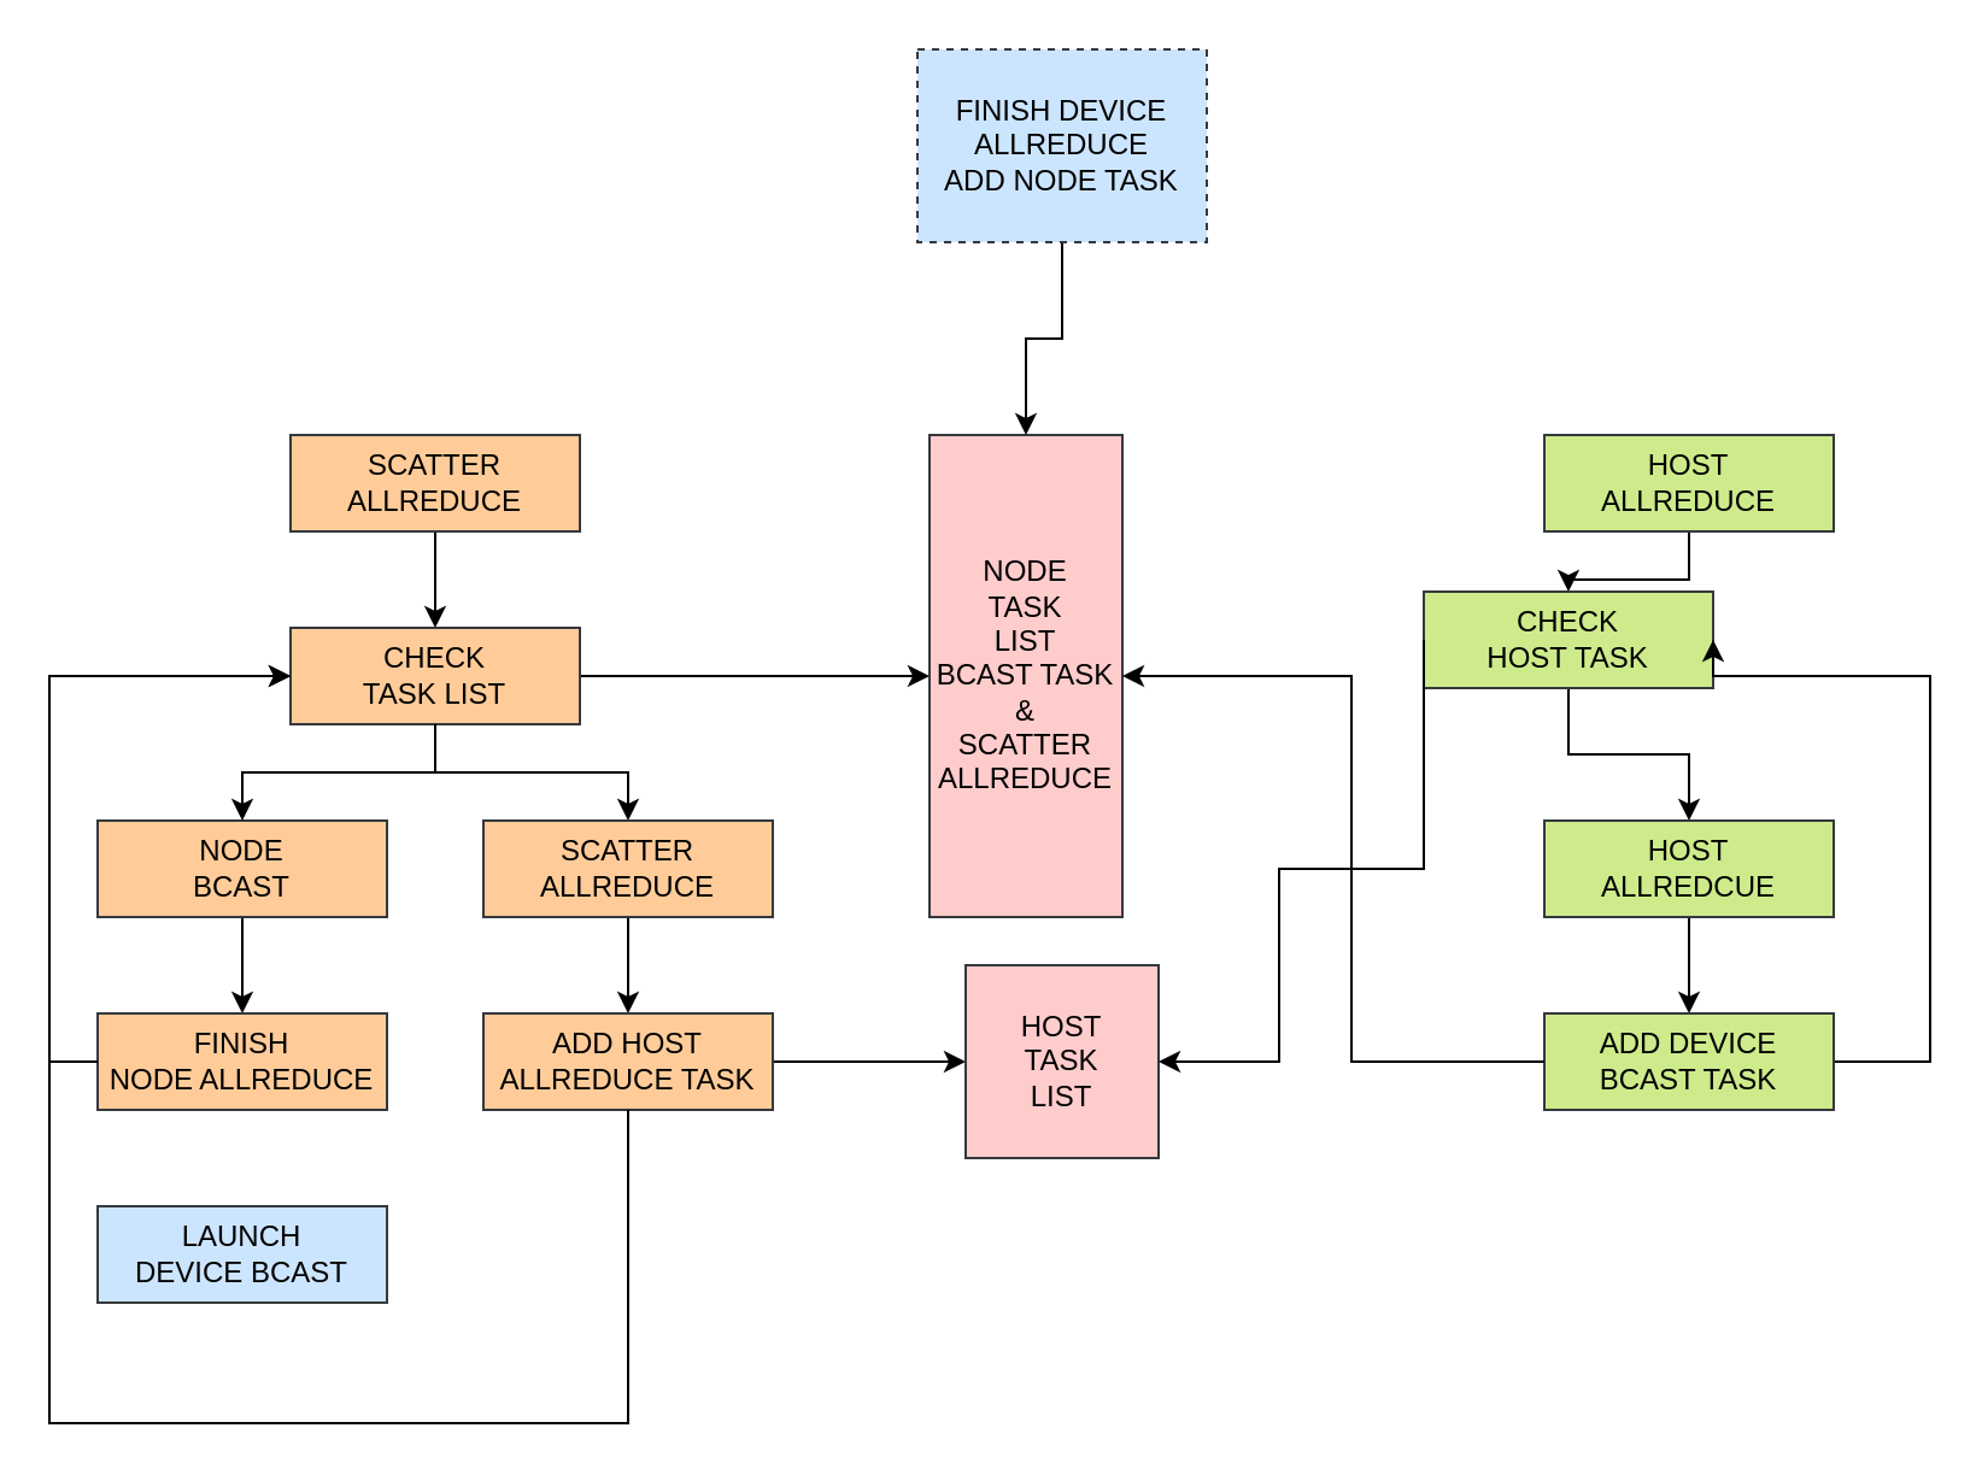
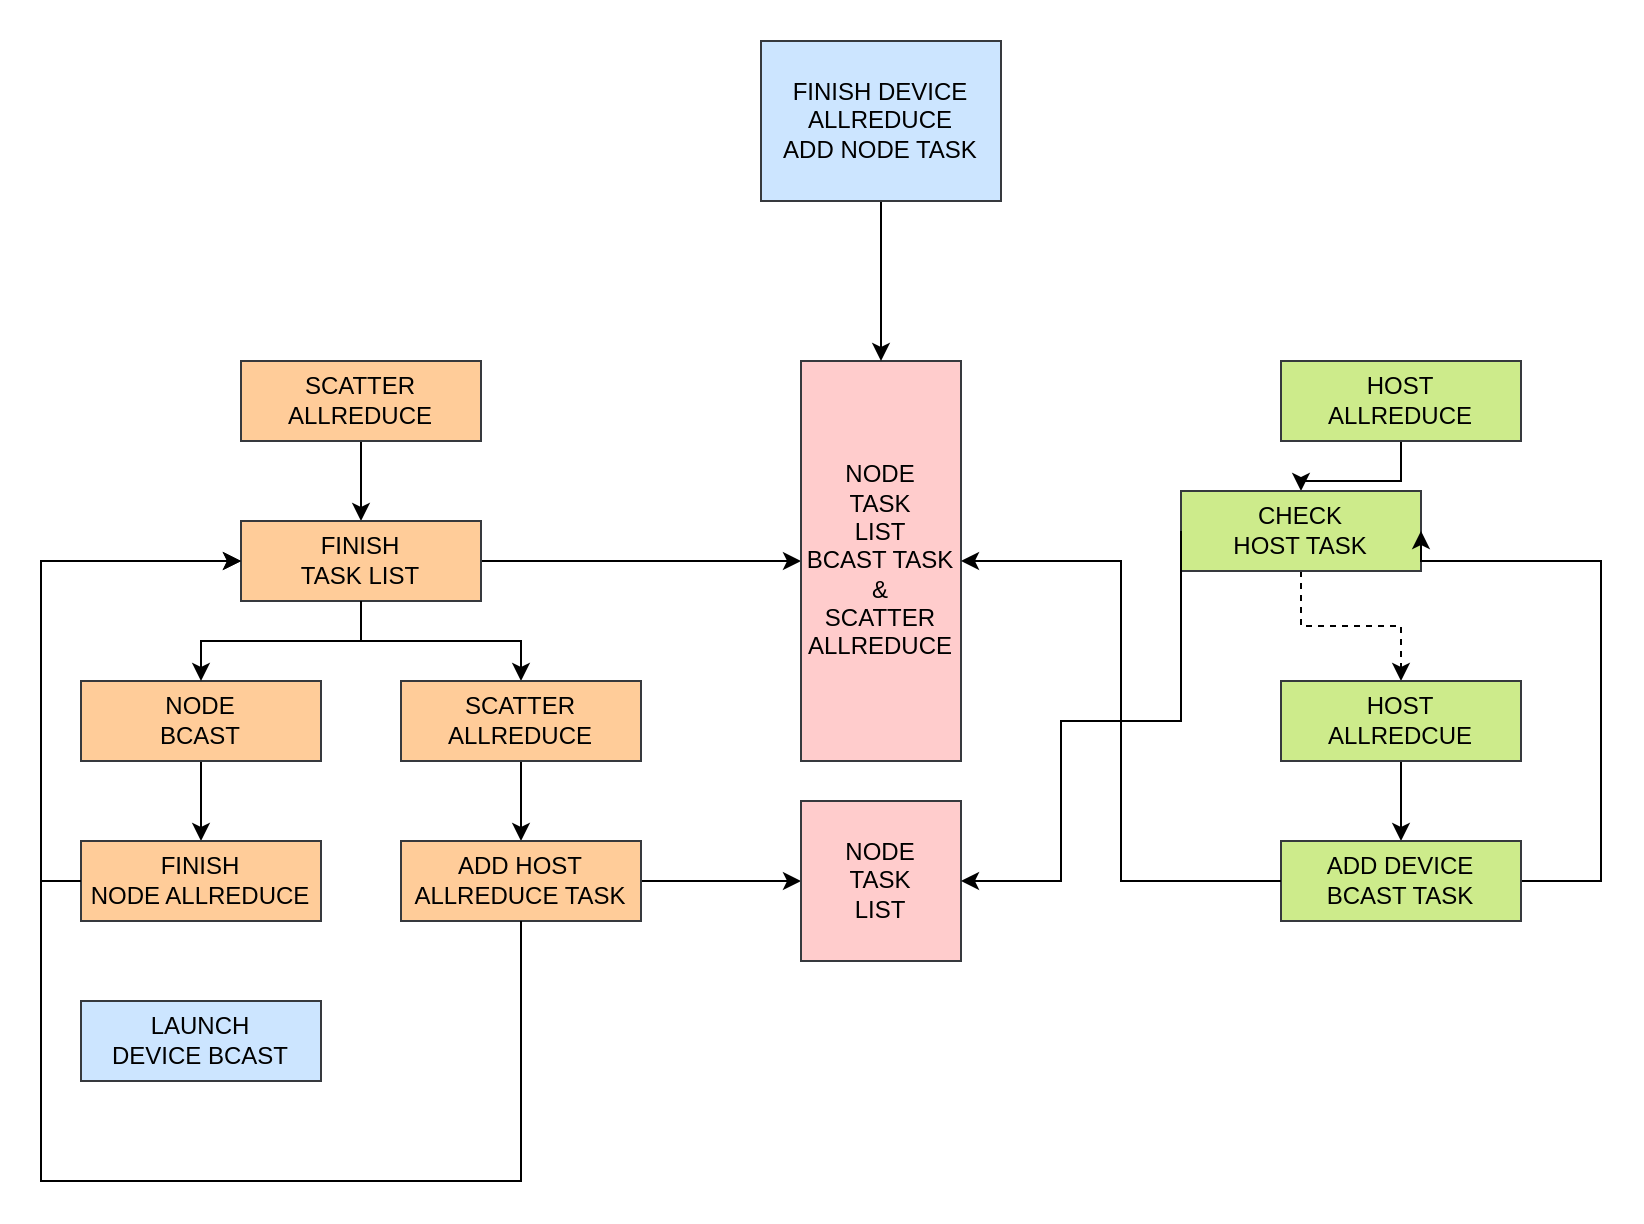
  <mxCell id="0" />
  <mxCell id="1" parent="0" />
  <mxCell id="2" value="" style="edgeStyle=orthogonalEdgeStyle;rounded=0;orthogonalLoop=1;jettySize=auto;html=1;" edge="1" parent="1" source="3" target="6"><mxGeometry relative="1" as="geometry" /></mxCell>
  <mxCell id="3" value="SCATTER &lt;br&gt;ALLREDUCE" style="rounded=0;whiteSpace=wrap;html=1;fillColor=#ffcc99;strokeColor=#36393d;" vertex="1" parent="1"><mxGeometry x="120" y="180" width="120" height="40" as="geometry" /></mxCell>
  <mxCell id="4" value="" style="edgeStyle=orthogonalEdgeStyle;rounded=0;orthogonalLoop=1;jettySize=auto;html=1;" edge="1" parent="1" source="6" target="11"><mxGeometry relative="1" as="geometry" /></mxCell>
  <mxCell id="5" value="" style="edgeStyle=orthogonalEdgeStyle;rounded=0;orthogonalLoop=1;jettySize=auto;html=1;" edge="1" parent="1" source="6" target="10"><mxGeometry relative="1" as="geometry" /></mxCell>
- <mxCell id="6" value="CHECK&lt;br&gt;TASK LIST" style="rounded=0;whiteSpace=wrap;html=1;fillColor=#ffcc99;strokeColor=#36393d;" vertex="1" parent="1"><mxGeometry x="120" y="260" width="120" height="40" as="geometry" /></mxCell>
+ <mxCell id="6" value="FINISH&lt;br&gt;TASK LIST" style="rounded=0;whiteSpace=wrap;html=1;fillColor=#ffcc99;strokeColor=#36393d;" vertex="1" parent="1"><mxGeometry x="120" y="260" width="120" height="40" as="geometry" /></mxCell>
  <mxCell id="7" value="" style="edgeStyle=orthogonalEdgeStyle;rounded=0;orthogonalLoop=1;jettySize=auto;html=1;" edge="1" parent="1" source="8" target="13"><mxGeometry relative="1" as="geometry" /></mxCell>
  <mxCell id="8" value="HOST&lt;br&gt;ALLREDUCE" style="rounded=0;whiteSpace=wrap;html=1;fillColor=#cdeb8b;strokeColor=#36393d;" vertex="1" parent="1"><mxGeometry x="640" y="180" width="120" height="40" as="geometry" /></mxCell>
  <mxCell id="9" value="" style="edgeStyle=orthogonalEdgeStyle;rounded=0;orthogonalLoop=1;jettySize=auto;html=1;" edge="1" parent="1" source="10" target="15"><mxGeometry relative="1" as="geometry" /></mxCell>
  <mxCell id="10" value="SCATTER ALLREDUCE" style="rounded=0;whiteSpace=wrap;html=1;fillColor=#ffcc99;strokeColor=#36393d;" vertex="1" parent="1"><mxGeometry x="200" y="340" width="120" height="40" as="geometry" /></mxCell>
- <mxCell id="11" value="NODE&lt;br&gt;TASK&lt;br&gt;LIST&lt;br&gt;BCAST TASK&lt;br&gt;&amp;amp;&lt;br&gt;SCATTER&lt;br&gt;ALLREDUCE" style="rounded=0;whiteSpace=wrap;html=1;fillColor=#ffcccc;strokeColor=#36393d;" vertex="1" parent="1"><mxGeometry x="385" y="180" width="80" height="200" as="geometry" /></mxCell>
- <mxCell id="12" value="" style="edgeStyle=orthogonalEdgeStyle;rounded=0;orthogonalLoop=1;jettySize=auto;html=1;" edge="1" parent="1" source="13" target="17"><mxGeometry relative="1" as="geometry" /></mxCell>
+ <mxCell id="11" value="NODE&lt;br&gt;TASK&lt;br&gt;LIST&lt;br&gt;BCAST TASK&lt;br&gt;&amp;amp;&lt;br&gt;SCATTER&lt;br&gt;ALLREDUCE" style="rounded=0;whiteSpace=wrap;html=1;fillColor=#ffcccc;strokeColor=#36393d;" vertex="1" parent="1"><mxGeometry x="400" y="180" width="80" height="200" as="geometry" /></mxCell>
+ <mxCell id="12" value="" style="edgeStyle=orthogonalEdgeStyle;rounded=0;orthogonalLoop=1;jettySize=auto;html=1;dashed=1;" edge="1" parent="1" source="13" target="17"><mxGeometry relative="1" as="geometry" /></mxCell>
  <mxCell id="13" value="CHECK&lt;br&gt;HOST TASK" style="rounded=0;whiteSpace=wrap;html=1;fillColor=#cdeb8b;strokeColor=#36393d;" vertex="1" parent="1"><mxGeometry x="590" y="245" width="120" height="40" as="geometry" /></mxCell>
  <mxCell id="14" value="" style="edgeStyle=orthogonalEdgeStyle;rounded=0;orthogonalLoop=1;jettySize=auto;html=1;" edge="1" parent="1" source="15" target="21"><mxGeometry relative="1" as="geometry" /></mxCell>
  <mxCell id="15" value="ADD HOST ALLREDUCE TASK" style="rounded=0;whiteSpace=wrap;html=1;fillColor=#ffcc99;strokeColor=#36393d;" vertex="1" parent="1"><mxGeometry x="200" y="420" width="120" height="40" as="geometry" /></mxCell>
  <mxCell id="16" value="" style="edgeStyle=orthogonalEdgeStyle;rounded=0;orthogonalLoop=1;jettySize=auto;html=1;" edge="1" parent="1" source="17" target="19"><mxGeometry relative="1" as="geometry" /></mxCell>
  <mxCell id="17" value="HOST&lt;br&gt;ALLREDCUE" style="rounded=0;whiteSpace=wrap;html=1;fillColor=#cdeb8b;strokeColor=#36393d;" vertex="1" parent="1"><mxGeometry x="640" y="340" width="120" height="40" as="geometry" /></mxCell>
  <mxCell id="18" value="" style="edgeStyle=orthogonalEdgeStyle;rounded=0;orthogonalLoop=1;jettySize=auto;html=1;exitX=1;exitY=0.5;exitDx=0;exitDy=0;entryX=1;entryY=0.5;entryDx=0;entryDy=0;" edge="1" parent="1" source="19" target="13"><mxGeometry relative="1" as="geometry"><mxPoint x="570" y="450" as="sourcePoint" /><mxPoint x="650" y="290" as="targetPoint" /><Array as="points"><mxPoint x="800" y="440" /><mxPoint x="800" y="280" /></Array></mxGeometry></mxCell>
  <mxCell id="19" value="ADD DEVICE&lt;br&gt;BCAST TASK" style="rounded=0;whiteSpace=wrap;html=1;fillColor=#cdeb8b;strokeColor=#36393d;" vertex="1" parent="1"><mxGeometry x="640" y="420" width="120" height="40" as="geometry" /></mxCell>
  <mxCell id="20" value="" style="edgeStyle=orthogonalEdgeStyle;rounded=0;orthogonalLoop=1;jettySize=auto;html=1;entryX=1;entryY=0.5;entryDx=0;entryDy=0;exitX=0;exitY=0.5;exitDx=0;exitDy=0;" edge="1" parent="1" source="19" target="11"><mxGeometry relative="1" as="geometry"><mxPoint x="330" y="290" as="sourcePoint" /><mxPoint x="410" y="290" as="targetPoint" /><Array as="points"><mxPoint x="560" y="440" /><mxPoint x="560" y="280" /></Array></mxGeometry></mxCell>
- <mxCell id="21" value="HOST&lt;br&gt;TASK&lt;br&gt;LIST" style="rounded=0;whiteSpace=wrap;html=1;fillColor=#ffcccc;strokeColor=#36393d;" vertex="1" parent="1"><mxGeometry x="400" y="400" width="80" height="80" as="geometry" /></mxCell>
+ <mxCell id="21" value="NODE&lt;br&gt;TASK&lt;br&gt;LIST" style="rounded=0;whiteSpace=wrap;html=1;fillColor=#ffcccc;strokeColor=#36393d;" vertex="1" parent="1"><mxGeometry x="400" y="400" width="80" height="80" as="geometry" /></mxCell>
  <mxCell id="22" value="" style="edgeStyle=orthogonalEdgeStyle;rounded=0;orthogonalLoop=1;jettySize=auto;html=1;entryX=1;entryY=0.5;entryDx=0;entryDy=0;exitX=0;exitY=0.5;exitDx=0;exitDy=0;" edge="1" parent="1" source="13" target="21"><mxGeometry relative="1" as="geometry"><mxPoint x="650" y="450" as="sourcePoint" /><mxPoint x="490" y="290" as="targetPoint" /><Array as="points"><mxPoint x="590" y="280" /><mxPoint x="590" y="360" /><mxPoint x="530" y="360" /><mxPoint x="530" y="440" /></Array></mxGeometry></mxCell>
  <mxCell id="23" value="" style="edgeStyle=orthogonalEdgeStyle;rounded=0;orthogonalLoop=1;jettySize=auto;html=1;" edge="1" parent="1" source="24" target="25"><mxGeometry relative="1" as="geometry" /></mxCell>
  <mxCell id="24" value="NODE&lt;br&gt;BCAST" style="rounded=0;whiteSpace=wrap;html=1;fillColor=#ffcc99;strokeColor=#36393d;" vertex="1" parent="1"><mxGeometry x="40" y="340" width="120" height="40" as="geometry" /></mxCell>
  <mxCell id="25" value="FINISH&lt;br&gt;NODE ALLREDUCE" style="rounded=0;whiteSpace=wrap;html=1;fillColor=#ffcc99;strokeColor=#36393d;" vertex="1" parent="1"><mxGeometry x="40" y="420" width="120" height="40" as="geometry" /></mxCell>
  <mxCell id="26" value="" style="edgeStyle=orthogonalEdgeStyle;rounded=0;orthogonalLoop=1;jettySize=auto;html=1;entryX=0.5;entryY=0;entryDx=0;entryDy=0;exitX=0.5;exitY=1;exitDx=0;exitDy=0;" edge="1" parent="1" source="6" target="24"><mxGeometry relative="1" as="geometry"><mxPoint x="190" y="310" as="sourcePoint" /><mxPoint x="270" y="350" as="targetPoint" /></mxGeometry></mxCell>
  <mxCell id="27" value="" style="edgeStyle=orthogonalEdgeStyle;rounded=0;orthogonalLoop=1;jettySize=auto;html=1;" edge="1" parent="1" source="28" target="11"><mxGeometry relative="1" as="geometry" /></mxCell>
- <mxCell id="28" value="FINISH DEVICE&lt;br&gt;ALLREDUCE&lt;br&gt;ADD NODE TASK" style="rounded=0;whiteSpace=wrap;html=1;fillColor=#cce5ff;strokeColor=#36393d;dashed=1;" vertex="1" parent="1"><mxGeometry x="380" y="20" width="120" height="80" as="geometry" /></mxCell>
+ <mxCell id="28" value="FINISH DEVICE&lt;br&gt;ALLREDUCE&lt;br&gt;ADD NODE TASK" style="rounded=0;whiteSpace=wrap;html=1;fillColor=#cce5ff;strokeColor=#36393d;" vertex="1" parent="1"><mxGeometry x="380" y="20" width="120" height="80" as="geometry" /></mxCell>
  <mxCell id="29" value="LAUNCH&lt;br&gt;DEVICE BCAST" style="rounded=0;whiteSpace=wrap;html=1;fillColor=#cce5ff;strokeColor=#36393d;" vertex="1" parent="1"><mxGeometry x="40" y="500" width="120" height="40" as="geometry" /></mxCell>
  <mxCell id="30" value="" style="edgeStyle=orthogonalEdgeStyle;rounded=0;orthogonalLoop=1;jettySize=auto;html=1;entryX=0;entryY=0.5;entryDx=0;entryDy=0;exitX=0;exitY=0.5;exitDx=0;exitDy=0;" edge="1" parent="1" source="25" target="6"><mxGeometry relative="1" as="geometry"><mxPoint x="110" y="470" as="sourcePoint" /><mxPoint x="110" y="510" as="targetPoint" /></mxGeometry></mxCell>
  <mxCell id="31" value="" style="edgeStyle=orthogonalEdgeStyle;rounded=0;orthogonalLoop=1;jettySize=auto;html=1;entryX=0;entryY=0.5;entryDx=0;entryDy=0;exitX=0.5;exitY=1;exitDx=0;exitDy=0;" edge="1" parent="1" source="15" target="6"><mxGeometry relative="1" as="geometry"><mxPoint x="50" y="450" as="sourcePoint" /><mxPoint x="130" y="290" as="targetPoint" /><Array as="points"><mxPoint x="260" y="590" /><mxPoint x="20" y="590" /><mxPoint x="20" y="280" /></Array></mxGeometry></mxCell>
